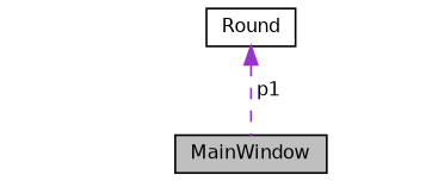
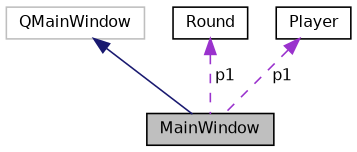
  digraph {
    node [color=black fillcolor=white fontname=Helvetica fontsize=10 shape=record style=filled]
    edge [color=darkorchid3 dir=back fontname=Helvetica fontsize=10 labelfontname=Helvetica labelfontsize=10 style=dashed]
    n1 [fillcolor=grey75 fontcolor=black height=0.2 label=MainWindow width=0.4]
+   n2 [color=grey75 height=0.2 label=QMainWindow width=0.4]
    n3 [height=0.2 label=Round width=0.4]
+   n4 [height=0.2 label=Player width=0.4]
+   n2 -> n1 [color=midnightblue style=solid]
    n3 -> n1 [label=" p1"]
+   n4 -> n1 [label=" p1"]
  }
